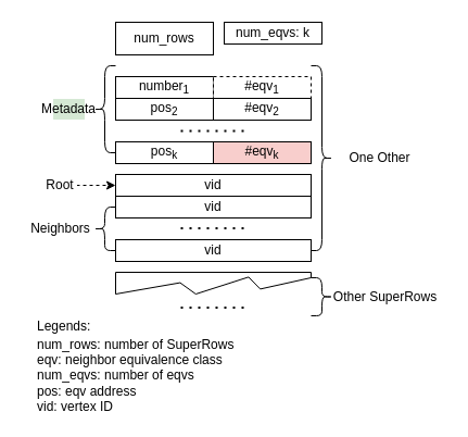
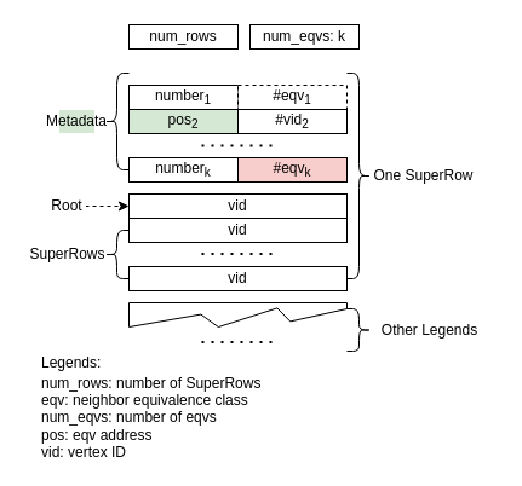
  <mxCell id="0" />
  <mxCell id="1" parent="0" />
- <mxCell id="2" value="num_rows" style="rounded=0;whiteSpace=wrap;html=1;" parent="1" vertex="1"><mxGeometry x="106" y="20" width="90" height="30" as="geometry" /></mxCell>
+ <mxCell id="2" value="num_rows" style="rounded=0;whiteSpace=wrap;html=1;" parent="1" vertex="1"><mxGeometry x="106" y="20" width="90" height="20" as="geometry" /></mxCell>
  <mxCell id="3" value="num_eqvs: k" style="rounded=0;whiteSpace=wrap;html=1;" parent="1" vertex="1"><mxGeometry x="206" y="20" width="90" height="20" as="geometry" /></mxCell>
  <mxCell id="4" value="number&lt;sub&gt;1&lt;/sub&gt;" style="rounded=0;whiteSpace=wrap;html=1;" parent="1" vertex="1"><mxGeometry x="106" y="70" width="90" height="20" as="geometry" /></mxCell>
  <mxCell id="5" value="#eqv&lt;sub&gt;1&lt;/sub&gt;" style="rounded=0;whiteSpace=wrap;html=1;dashed=1;" parent="1" vertex="1"><mxGeometry x="196" y="70" width="90" height="20" as="geometry" /></mxCell>
- <mxCell id="6" value="pos&lt;sub&gt;2&lt;/sub&gt;" style="rounded=0;whiteSpace=wrap;html=1;" parent="1" vertex="1"><mxGeometry x="106" y="90" width="90" height="20" as="geometry" /></mxCell>
- <mxCell id="7" value="#eqv&lt;sub&gt;2&lt;/sub&gt;" style="rounded=0;whiteSpace=wrap;html=1;" parent="1" vertex="1"><mxGeometry x="196" y="90" width="90" height="20" as="geometry" /></mxCell>
- <mxCell id="8" value="pos&lt;sub&gt;k&lt;/sub&gt;" style="rounded=0;whiteSpace=wrap;html=1;" parent="1" vertex="1"><mxGeometry x="106" y="130" width="90" height="20" as="geometry" /></mxCell>
+ <mxCell id="6" value="pos&lt;sub&gt;2&lt;/sub&gt;" style="rounded=0;whiteSpace=wrap;html=1;fillColor=#d5e8d4;" parent="1" vertex="1"><mxGeometry x="106" y="90" width="90" height="20" as="geometry" /></mxCell>
+ <mxCell id="7" value="#vid&lt;sub&gt;2&lt;/sub&gt;" style="rounded=0;whiteSpace=wrap;html=1;" parent="1" vertex="1"><mxGeometry x="196" y="90" width="90" height="20" as="geometry" /></mxCell>
+ <mxCell id="8" value="number&lt;sub&gt;k&lt;/sub&gt;" style="rounded=0;whiteSpace=wrap;html=1;" parent="1" vertex="1"><mxGeometry x="106" y="130" width="90" height="20" as="geometry" /></mxCell>
  <mxCell id="9" value="#eqv&lt;sub&gt;k&lt;/sub&gt;" style="rounded=0;whiteSpace=wrap;html=1;fillColor=#f8cecc;" parent="1" vertex="1"><mxGeometry x="196" y="130" width="90" height="20" as="geometry" /></mxCell>
  <mxCell id="10" value="" style="endArrow=none;dashed=1;html=1;dashPattern=1 3;strokeWidth=2;" parent="1" edge="1"><mxGeometry width="50" height="50" relative="1" as="geometry"><mxPoint x="166" y="120" as="sourcePoint" /><mxPoint x="226" y="120" as="targetPoint" /></mxGeometry></mxCell>
  <mxCell id="11" value="vid" style="rounded=0;whiteSpace=wrap;html=1;" parent="1" vertex="1"><mxGeometry x="106" y="160" width="180" height="20" as="geometry" /></mxCell>
  <mxCell id="12" value="vid" style="rounded=0;whiteSpace=wrap;html=1;" parent="1" vertex="1"><mxGeometry x="106" y="180" width="180" height="20" as="geometry" /></mxCell>
  <mxCell id="13" value="vid" style="rounded=0;whiteSpace=wrap;html=1;" parent="1" vertex="1"><mxGeometry x="106" y="220" width="180" height="20" as="geometry" /></mxCell>
  <mxCell id="14" value="" style="endArrow=none;dashed=1;html=1;dashPattern=1 3;strokeWidth=2;" parent="1" edge="1"><mxGeometry width="50" height="50" relative="1" as="geometry"><mxPoint x="166" y="209.5" as="sourcePoint" /><mxPoint x="226" y="209.5" as="targetPoint" /></mxGeometry></mxCell>
- <mxCell id="15" value="One Other" style="text;html=1;align=center;verticalAlign=middle;resizable=0;points=[];autosize=1;" parent="1" vertex="1"><mxGeometry x="299" y="135" width="100" height="20" as="geometry" /></mxCell>
+ <mxCell id="15" value="One SuperRow" style="text;html=1;align=center;verticalAlign=middle;resizable=0;points=[];autosize=1;" parent="1" vertex="1"><mxGeometry x="299" y="135" width="100" height="20" as="geometry" /></mxCell>
  <mxCell id="16" value="" style="verticalLabelPosition=bottom;verticalAlign=top;html=1;shape=mxgraph.basic.polygon;polyCoords=[[0,0],[1,0],[1,0.25],[0.74,0.77],[0.68,0.22],[0.41,1],[0.33,0.48],[0,1]];polyline=0;shadow=0;" parent="1" vertex="1"><mxGeometry x="106" y="250" width="180" height="20" as="geometry" /></mxCell>
- <mxCell id="17" value="Other SuperRows" style="text;html=1;align=center;verticalAlign=middle;resizable=0;points=[];autosize=1;" parent="1" vertex="1"><mxGeometry x="299" y="262.5" width="110" height="20" as="geometry" /></mxCell>
+ <mxCell id="17" value="Other Legends" style="text;html=1;align=center;verticalAlign=middle;resizable=0;points=[];autosize=1;" parent="1" vertex="1"><mxGeometry x="299" y="262.5" width="110" height="20" as="geometry" /></mxCell>
  <mxCell id="18" value="" style="shape=curlyBracket;whiteSpace=wrap;html=1;rounded=1;flipH=1;" parent="1" vertex="1"><mxGeometry x="286" y="60" width="20" height="170" as="geometry" /></mxCell>
  <mxCell id="19" style="edgeStyle=orthogonalEdgeStyle;rounded=0;orthogonalLoop=1;jettySize=auto;html=1;exitX=1;exitY=0.5;exitDx=0;exitDy=0;entryX=0;entryY=0.5;entryDx=0;entryDy=0;dashed=1;" parent="1" source="20" target="11" edge="1"><mxGeometry relative="1" as="geometry" /></mxCell>
  <mxCell id="20" value="Root" style="whiteSpace=wrap;html=1;strokeColor=#FFFFFF;rounded=1;" parent="1" vertex="1"><mxGeometry x="40" y="160" width="30" height="20" as="geometry" /></mxCell>
  <mxCell id="21" value="" style="shape=curlyBracket;whiteSpace=wrap;html=1;rounded=1;" parent="1" vertex="1"><mxGeometry x="86" y="190" width="20" height="40" as="geometry" /></mxCell>
- <mxCell id="22" value="Neighbors" style="text;html=1;align=center;verticalAlign=middle;resizable=0;points=[];autosize=1;" parent="1" vertex="1"><mxGeometry x="20" y="200" width="70" height="20" as="geometry" /></mxCell>
+ <mxCell id="22" value="SuperRows" style="text;html=1;align=center;verticalAlign=middle;resizable=0;points=[];autosize=1;" parent="1" vertex="1"><mxGeometry x="20" y="200" width="70" height="20" as="geometry" /></mxCell>
  <mxCell id="23" value="" style="shape=curlyBracket;whiteSpace=wrap;html=1;rounded=1;" parent="1" vertex="1"><mxGeometry x="86" y="60" width="20" height="80" as="geometry" /></mxCell>
  <mxCell id="24" value="Metadata" style="rounded=0;whiteSpace=wrap;html=1;strokeColor=#FFFFFF;fillColor=#d5e8d4;" parent="1" vertex="1"><mxGeometry x="48" y="90" width="30" height="20" as="geometry" /></mxCell>
  <mxCell id="25" value="num_rows: number of SuperRows&lt;br&gt;eqv: neighbor equivalence class&lt;br&gt;num_eqvs: number of eqvs&lt;br&gt;pos: eqv address&lt;br&gt;vid: vertex ID" style="rounded=0;whiteSpace=wrap;html=1;align=left;strokeColor=#FFFFFF;" parent="1" vertex="1"><mxGeometry x="32" y="310" width="210" height="70" as="geometry" /></mxCell>
  <mxCell id="26" value="" style="shape=curlyBracket;whiteSpace=wrap;html=1;rounded=1;flipH=1;" parent="1" vertex="1"><mxGeometry x="286" y="255" width="20" height="35" as="geometry" /></mxCell>
  <mxCell id="27" value="Legends:" style="rounded=0;whiteSpace=wrap;html=1;align=left;strokeColor=#FFFFFF;" parent="1" vertex="1"><mxGeometry x="32" y="290" width="176" height="20" as="geometry" /></mxCell>
  <mxCell id="28" value="" style="endArrow=none;dashed=1;html=1;dashPattern=1 3;strokeWidth=2;" edge="1" parent="1"><mxGeometry width="50" height="50" relative="1" as="geometry"><mxPoint x="166" y="282.5" as="sourcePoint" /><mxPoint x="226" y="282.5" as="targetPoint" /></mxGeometry></mxCell>
